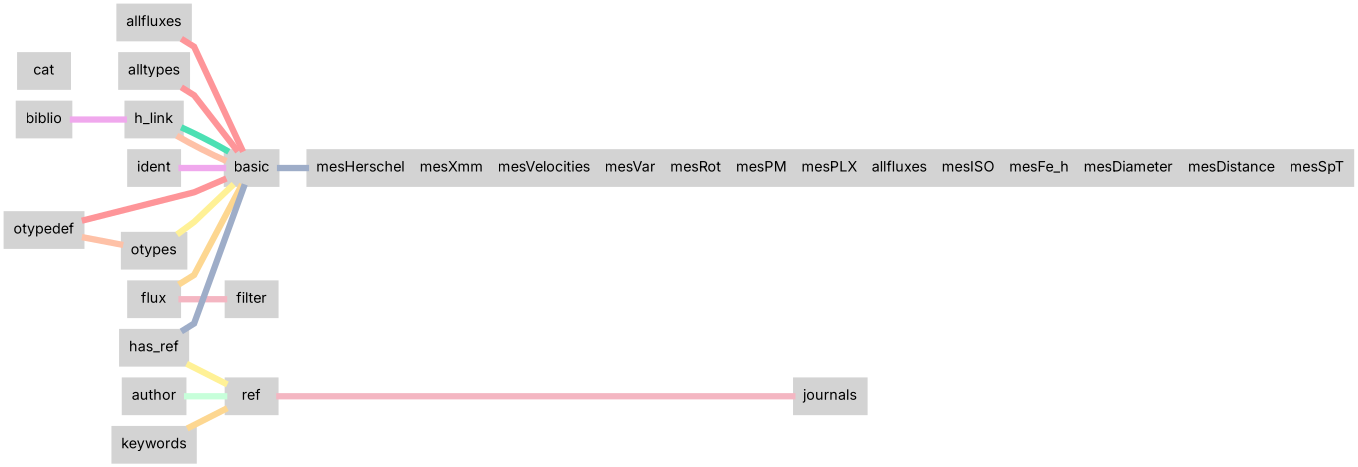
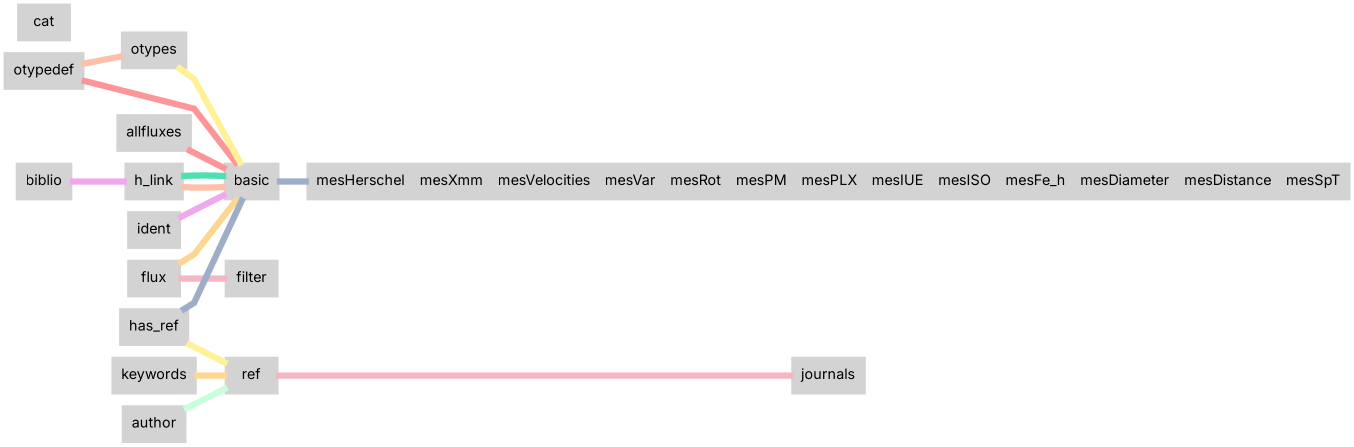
  graph {
    fontname=Inter
    rankdir=LR
    splines=polyline
    node [color=lightgray fontname=Inter fontsize=16 penwidth=6 shape=box style=filled]
    edge [color="#FE9599" fontname=Inter labelOverlay="100%" penwidth=7]
-   n1 [label="{mesHerschel | mesXmm | mesVelocities | mesVar | mesRot | mesPM | mesPLX | allfluxes | mesISO | mesFe_h | mesDiameter | mesDistance | mesSpT }" shape=record]
+   n1 [label="{mesHerschel | mesXmm | mesVelocities | mesVar | mesRot | mesPM | mesPLX | mesIUE | mesISO | mesFe_h | mesDiameter | mesDistance | mesSpT }" shape=record]
    basic
    allfluxes
-   alltypes
    author
    ref
    journals
    biblio
    h_link
    cat
    flux
    filter
    has_ref
    ident
    keywords
    otypedef
    otypes
    basic -- n1 [color="#9EADC8"]
    allfluxes -- basic
-   alltypes -- basic
    author -- ref [color="#C7FFDA"]
    ref -- journals [color="#F4B6C2"]
    biblio -- h_link [color="#F0A8ED"]
    h_link -- basic [color="#FEC1A7"]
    h_link -- basic [color="#4CE0B3"]
    flux -- basic [color="#FDD791"]
    flux -- filter [color="#F4B6C2"]
    has_ref -- basic [color="#9EADC8"]
    has_ref -- ref [color="#FFF196"]
    ident -- basic [color="#F0A8ED"]
    keywords -- ref [color="#FDD791"]
    otypedef -- basic
    otypedef -- otypes [color="#FEC1A7"]
    otypes -- basic [color="#FFF196"]
  }
